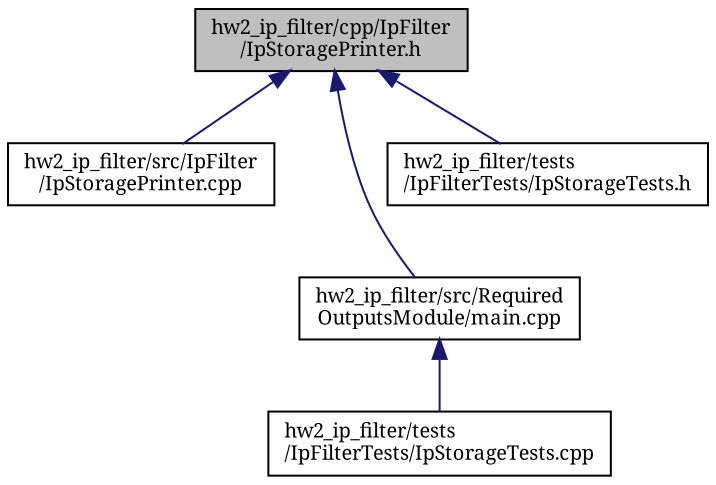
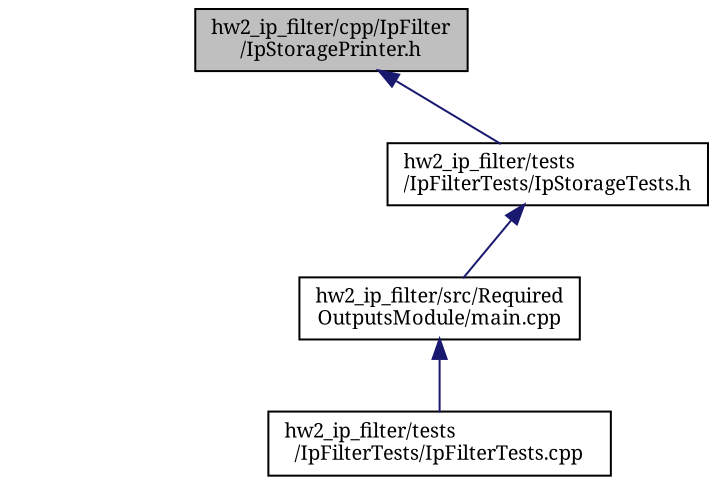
  digraph {
    fontname="Noto Serif"
    node [color=black fillcolor=white fontname="Noto Serif" fontsize=10 shape=record style=filled]
    edge [color=midnightblue dir=back fontname="Noto Serif" fontsize=10 labelfontname=Helvetica labelfontsize=10 style=solid]
    n1 [fillcolor=grey75 fontcolor=black height=0.2 label="hw2_ip_filter/cpp/IpFilter\l/IpStoragePrinter.h" width=0.4]
-   n2 [height=0.2 label="hw2_ip_filter/src/IpFilter\l/IpStoragePrinter.cpp" width=0.4]
    n3 [height=0.2 label="hw2_ip_filter/src/Required\lOutputsModule/main.cpp" width=0.4]
    n4 [height=0.2 label="hw2_ip_filter/tests\l/IpFilterTests/IpStorageTests.h" width=0.4]
-   n5 [height=0.2 label="hw2_ip_filter/tests\l/IpFilterTests/IpStorageTests.cpp" width=0.4]
-   n1 -> n2
-   n1 -> n3
+   n5 [height=0.2 label="hw2_ip_filter/tests\l/IpFilterTests/IpFilterTests.cpp" width=0.4]
+   n4 -> n3
    n1 -> n4
    n3 -> n5
  }
